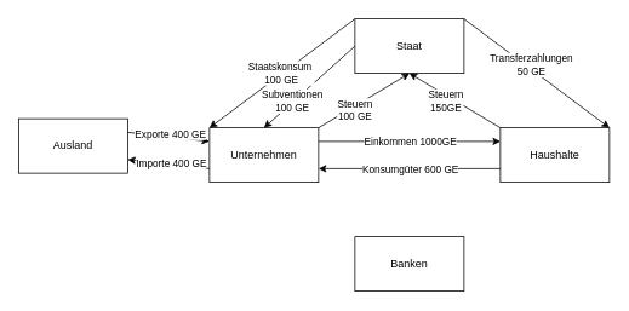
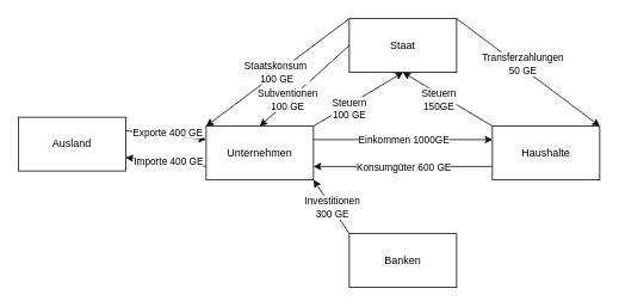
  <mxCell id="0" />
  <mxCell id="1" parent="0" />
  <mxCell id="2" value="Ausland" style="rounded=0;whiteSpace=wrap;html=1;" vertex="1" parent="1"><mxGeometry x="20" y="130" width="120" height="60" as="geometry" /></mxCell>
  <mxCell id="3" value="Unternehmen" style="rounded=0;whiteSpace=wrap;html=1;" vertex="1" parent="1"><mxGeometry x="230" y="140" width="120" height="60" as="geometry" /></mxCell>
  <mxCell id="4" value="Staat" style="rounded=0;whiteSpace=wrap;html=1;" vertex="1" parent="1"><mxGeometry x="390" y="20" width="120" height="60" as="geometry" /></mxCell>
  <mxCell id="5" value="Banken" style="rounded=0;whiteSpace=wrap;html=1;" vertex="1" parent="1"><mxGeometry x="390" y="260" width="120" height="60" as="geometry" /></mxCell>
  <mxCell id="6" value="Haushalte" style="rounded=0;whiteSpace=wrap;html=1;" vertex="1" parent="1"><mxGeometry x="550" y="140" width="120" height="60" as="geometry" /></mxCell>
  <mxCell id="7" value="" style="endArrow=classic;html=1;rounded=0;entryX=0.5;entryY=1;entryDx=0;entryDy=0;exitX=0;exitY=0;exitDx=0;exitDy=0;" edge="1" parent="1" source="6" target="4"><mxGeometry width="50" height="50" relative="1" as="geometry"><mxPoint x="340" y="210" as="sourcePoint" /><mxPoint x="390" y="160" as="targetPoint" /></mxGeometry></mxCell>
  <mxCell id="8" value="Steuern&lt;br&gt;150GE" style="edgeLabel;html=1;align=center;verticalAlign=middle;resizable=0;points=[];" vertex="1" connectable="0" parent="7"><mxGeometry x="0.355" relative="1" as="geometry"><mxPoint x="7" y="11" as="offset" /></mxGeometry></mxCell>
  <mxCell id="9" value="" style="endArrow=classic;html=1;rounded=0;entryX=0;entryY=0.25;entryDx=0;entryDy=0;exitX=1;exitY=0.25;exitDx=0;exitDy=0;" edge="1" parent="1" source="3" target="6"><mxGeometry width="50" height="50" relative="1" as="geometry"><mxPoint x="390" y="210" as="sourcePoint" /><mxPoint x="440" y="160" as="targetPoint" /></mxGeometry></mxCell>
  <mxCell id="10" value="Einkommen 1000GE" style="edgeLabel;html=1;align=center;verticalAlign=middle;resizable=0;points=[];" vertex="1" connectable="0" parent="9"><mxGeometry x="0.307" y="2" relative="1" as="geometry"><mxPoint x="-31" y="2" as="offset" /></mxGeometry></mxCell>
+ <mxCell id="11" value="" style="endArrow=classic;html=1;rounded=0;entryX=1;entryY=1;entryDx=0;entryDy=0;exitX=0;exitY=0;exitDx=0;exitDy=0;" edge="1" parent="1" source="5" target="3"><mxGeometry width="50" height="50" relative="1" as="geometry"><mxPoint x="390" y="210" as="sourcePoint" /><mxPoint x="440" y="160" as="targetPoint" /></mxGeometry></mxCell>
+ <mxCell id="12" value="Investitionen&lt;br&gt;300 GE" style="edgeLabel;html=1;align=center;verticalAlign=middle;resizable=0;points=[];" vertex="1" connectable="0" parent="11"><mxGeometry x="0.503" relative="1" as="geometry"><mxPoint x="10" y="15" as="offset" /></mxGeometry></mxCell>
  <mxCell id="13" value="" style="endArrow=classic;html=1;rounded=0;exitX=0;exitY=0.5;exitDx=0;exitDy=0;entryX=0.5;entryY=0;entryDx=0;entryDy=0;" edge="1" parent="1" source="4" target="3"><mxGeometry width="50" height="50" relative="1" as="geometry"><mxPoint x="390" y="200" as="sourcePoint" /><mxPoint x="440" y="150" as="targetPoint" /></mxGeometry></mxCell>
  <mxCell id="14" value="Subventionen&lt;br&gt;100 GE" style="edgeLabel;html=1;align=center;verticalAlign=middle;resizable=0;points=[];" vertex="1" connectable="0" parent="13"><mxGeometry x="-0.491" y="-2" relative="1" as="geometry"><mxPoint x="-43" y="39" as="offset" /></mxGeometry></mxCell>
  <mxCell id="15" value="" style="endArrow=classic;html=1;rounded=0;exitX=0;exitY=0;exitDx=0;exitDy=0;entryX=0;entryY=0;entryDx=0;entryDy=0;" edge="1" parent="1" source="4" target="3"><mxGeometry width="50" height="50" relative="1" as="geometry"><mxPoint x="390" y="190" as="sourcePoint" /><mxPoint x="440" y="140" as="targetPoint" /></mxGeometry></mxCell>
  <mxCell id="16" value="Staatskonsum&amp;nbsp;&lt;br&gt;100 GE" style="edgeLabel;html=1;align=center;verticalAlign=middle;resizable=0;points=[];" vertex="1" connectable="0" parent="15"><mxGeometry x="-0.21" y="-1" relative="1" as="geometry"><mxPoint x="-18" y="13" as="offset" /></mxGeometry></mxCell>
  <mxCell id="17" value="" style="endArrow=classic;html=1;rounded=0;exitX=1;exitY=0;exitDx=0;exitDy=0;entryX=1;entryY=0;entryDx=0;entryDy=0;" edge="1" parent="1" source="4" target="6"><mxGeometry width="50" height="50" relative="1" as="geometry"><mxPoint x="390" y="190" as="sourcePoint" /><mxPoint x="440" y="140" as="targetPoint" /></mxGeometry></mxCell>
  <mxCell id="18" value="Transferzahlungen&lt;br&gt;50 GE" style="edgeLabel;html=1;align=center;verticalAlign=middle;resizable=0;points=[];" vertex="1" connectable="0" parent="17"><mxGeometry x="-0.431" y="1" relative="1" as="geometry"><mxPoint x="27" y="17" as="offset" /></mxGeometry></mxCell>
  <mxCell id="19" value="" style="endArrow=classic;html=1;rounded=0;exitX=1;exitY=0;exitDx=0;exitDy=0;entryX=0.5;entryY=1;entryDx=0;entryDy=0;" edge="1" parent="1" source="3" target="4"><mxGeometry width="50" height="50" relative="1" as="geometry"><mxPoint x="390" y="220" as="sourcePoint" /><mxPoint x="440" y="170" as="targetPoint" /></mxGeometry></mxCell>
  <mxCell id="20" value="Steuern&lt;br&gt;100 GE" style="edgeLabel;html=1;align=center;verticalAlign=middle;resizable=0;points=[];" vertex="1" connectable="0" parent="19"><mxGeometry x="0.202" y="1" relative="1" as="geometry"><mxPoint x="-20" y="17" as="offset" /></mxGeometry></mxCell>
  <mxCell id="21" value="" style="endArrow=classic;html=1;rounded=0;exitX=0;exitY=0.75;exitDx=0;exitDy=0;entryX=1;entryY=0.75;entryDx=0;entryDy=0;" edge="1" parent="1" source="3" target="2"><mxGeometry width="50" height="50" relative="1" as="geometry"><mxPoint x="160" y="270" as="sourcePoint" /><mxPoint x="210" y="220" as="targetPoint" /></mxGeometry></mxCell>
  <mxCell id="22" value="Importe 400 GE" style="edgeLabel;html=1;align=center;verticalAlign=middle;resizable=0;points=[];" vertex="1" connectable="0" parent="21"><mxGeometry x="0.353" relative="1" as="geometry"><mxPoint x="18" as="offset" /></mxGeometry></mxCell>
  <mxCell id="23" value="" style="endArrow=classic;html=1;rounded=0;entryX=1;entryY=0.75;entryDx=0;entryDy=0;exitX=0;exitY=0.75;exitDx=0;exitDy=0;" edge="1" parent="1" source="6" target="3"><mxGeometry width="50" height="50" relative="1" as="geometry"><mxPoint x="460" y="200" as="sourcePoint" /><mxPoint x="440" y="160" as="targetPoint" /></mxGeometry></mxCell>
  <mxCell id="24" value="Konsumgüter 600 GE" style="edgeLabel;html=1;align=center;verticalAlign=middle;resizable=0;points=[];" vertex="1" connectable="0" parent="23"><mxGeometry x="0.418" relative="1" as="geometry"><mxPoint x="42" as="offset" /></mxGeometry></mxCell>
  <mxCell id="25" value="" style="endArrow=classic;html=1;rounded=0;exitX=1;exitY=0.25;exitDx=0;exitDy=0;entryX=0;entryY=0.25;entryDx=0;entryDy=0;" edge="1" parent="1" source="2" target="3"><mxGeometry width="50" height="50" relative="1" as="geometry"><mxPoint x="390" y="210" as="sourcePoint" /><mxPoint x="440" y="160" as="targetPoint" /></mxGeometry></mxCell>
  <mxCell id="26" value="Exporte 400 GE" style="edgeLabel;html=1;align=center;verticalAlign=middle;resizable=0;points=[];" vertex="1" connectable="0" parent="25"><mxGeometry x="-0.487" y="1" relative="1" as="geometry"><mxPoint x="24" as="offset" /></mxGeometry></mxCell>
